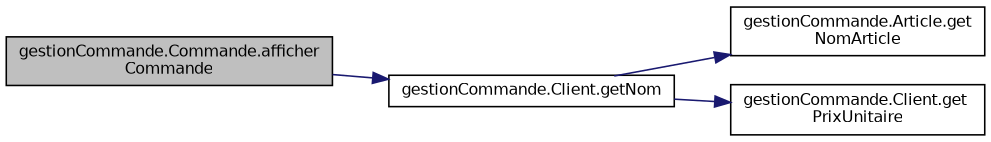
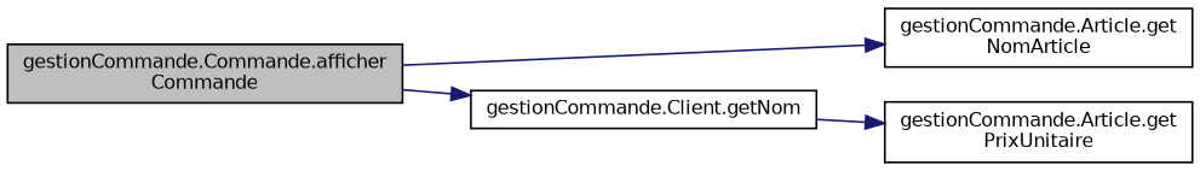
  digraph {
    rankdir=LR
    node [color=black fillcolor=white fontname=Helvetica fontsize=10 shape=record style=filled]
    edge [color=midnightblue fontname=Helvetica fontsize=10 labelfontname=Helvetica labelfontsize=10 style=solid]
    n1 [fillcolor=grey75 fontcolor=black height=0.2 label="gestionCommande.Commande.afficher\lCommande" width=0.4]
    n2 [height=0.2 label="gestionCommande.Client.getNom" width=0.4]
    n3 [height=0.2 label="gestionCommande.Article.get\lNomArticle" width=0.4]
-   n4 [height=0.2 label="gestionCommande.Client.get\lPrixUnitaire" width=0.4]
+   n4 [height=0.2 label="gestionCommande.Article.get\lPrixUnitaire" width=0.4]
    n1 -> n2
-   n2 -> n3
+   n1 -> n3
    n2 -> n4
  }
